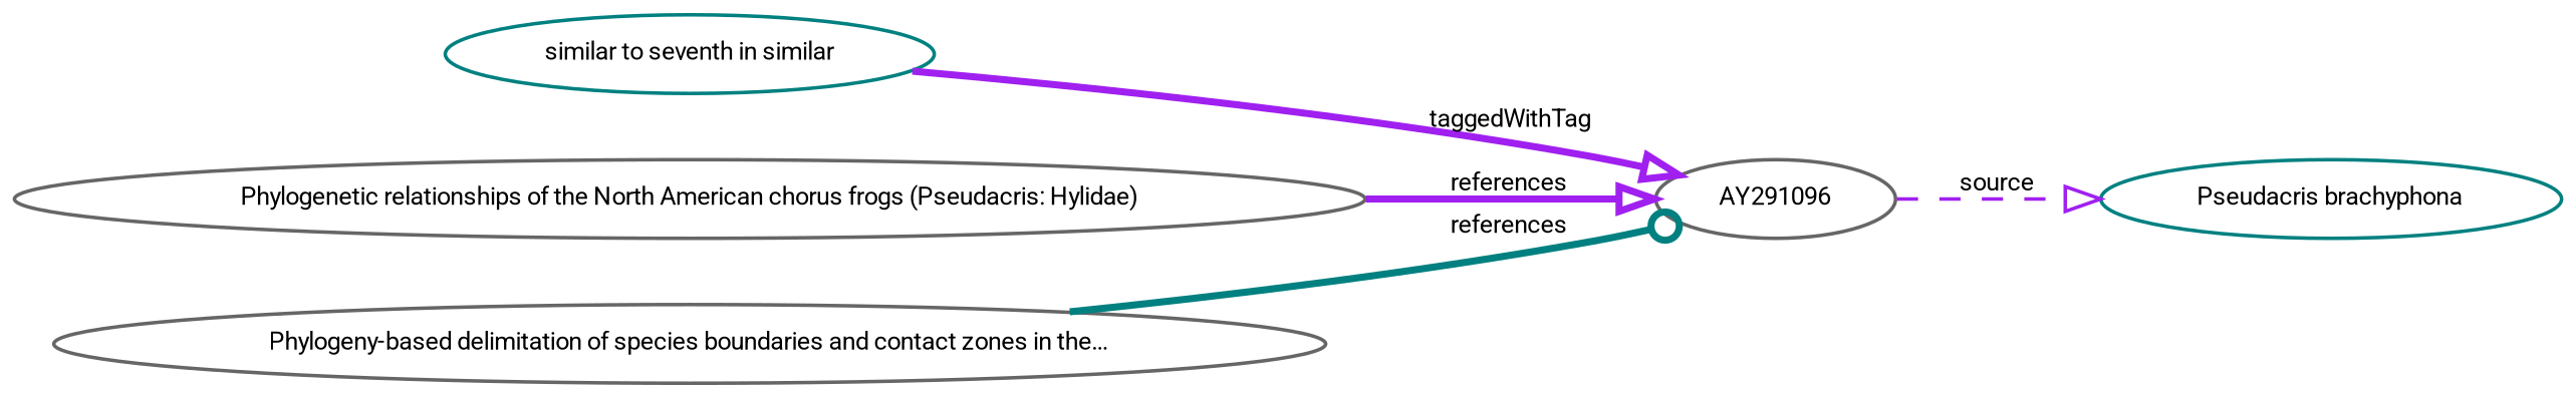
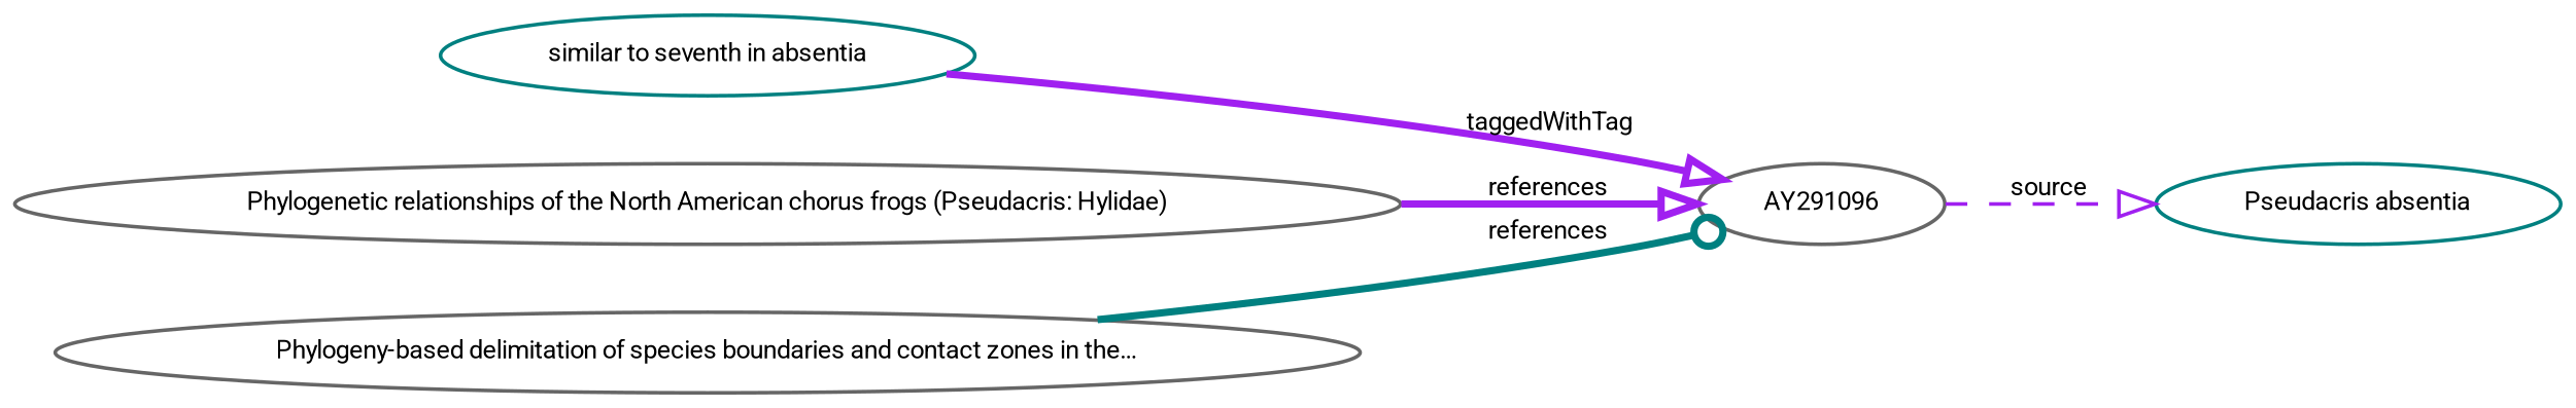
  digraph {
    fontname=Roboto
    rankdir=LR
    node [color=gray40 fontname=Roboto fontsize=7]
    edge [arrowhead=onormal color=purple fontname=Roboto fontsize=7 style=bold]
    n1 [height=0.27433100247 label=AY291096 width=0.27433100247]
-   n2 [color=teal height=0.27433100247 label="Pseudacris brachyphona" width=0.27433100247]
-   n3 [color=teal height=0.27433100247 label="similar to seventh in similar" width=0.27433100247]
+   n2 [color=teal height=0.27433100247 label="Pseudacris absentia" width=0.27433100247]
+   n3 [color=teal height=0.27433100247 label="similar to seventh in absentia" width=0.27433100247]
    n4 [height=0.27433100247 label="Phylogenetic relationships of the North American chorus frogs (Pseudacris: Hylidae)" width=0.27433100247]
    n5 [height=0.27433100247 label="Phylogeny-based delimitation of species boundaries and contact zones in the..." width=0.27433100247]
    n1 -> n2 [label=source style=dashed]
    n3 -> n1 [label=taggedWithTag]
    n4 -> n1 [label=references]
    n5 -> n1 [arrowhead=odot color=teal label=references]
  }
